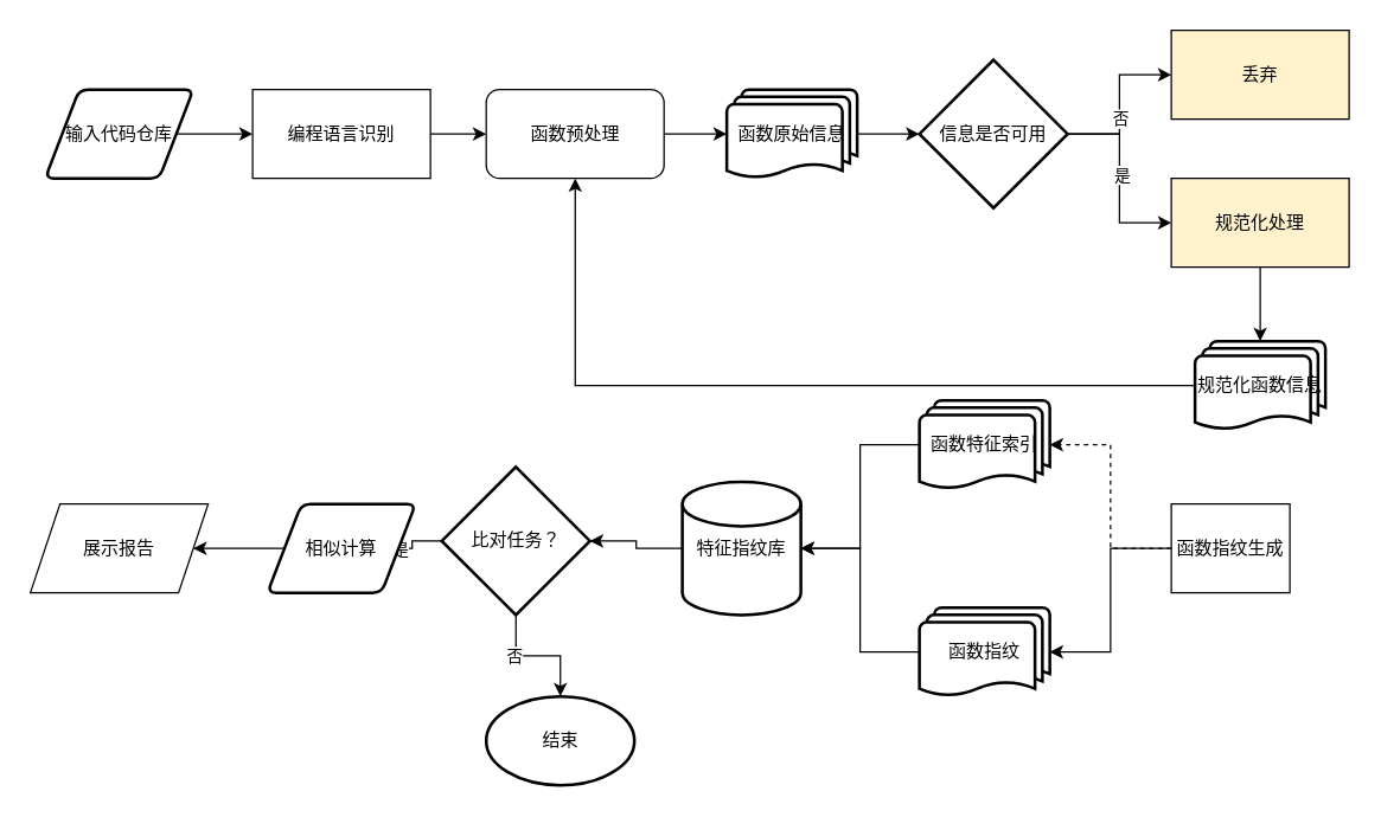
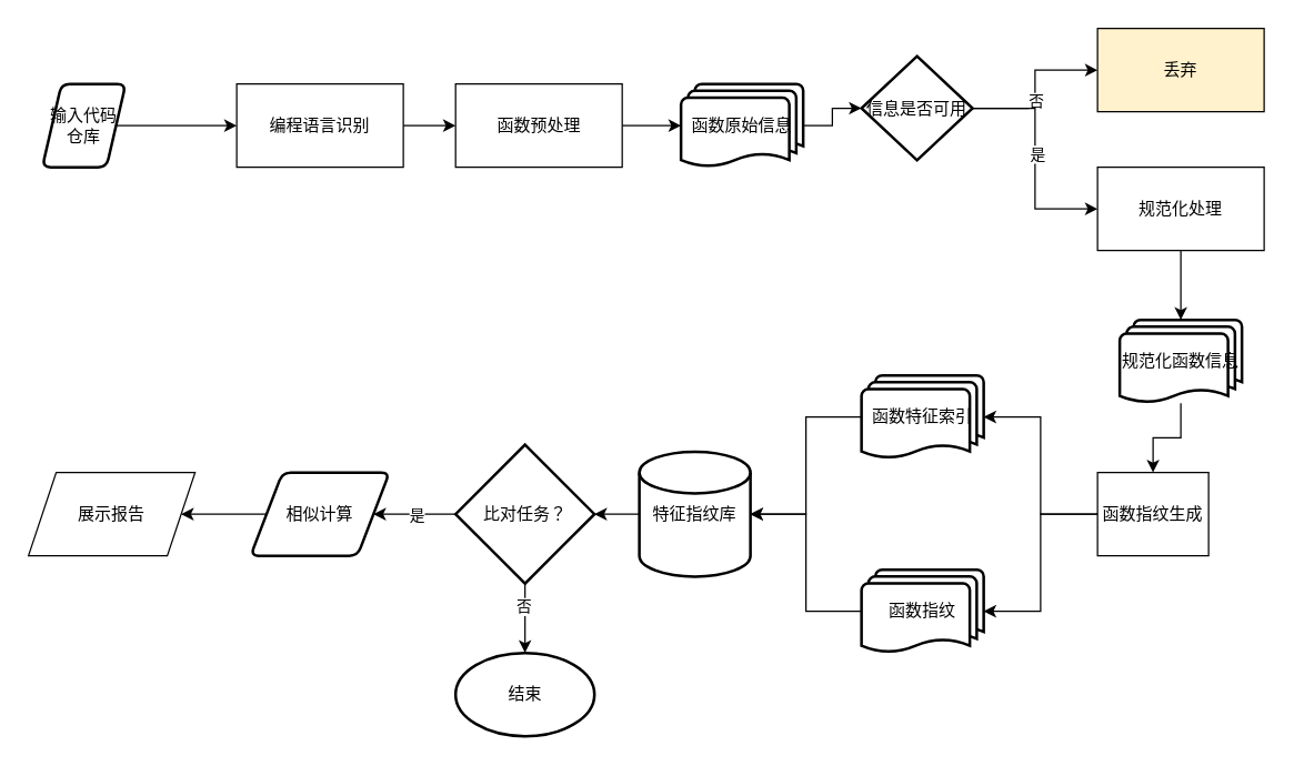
  <mxCell id="0" />
  <mxCell id="1" parent="0" />
  <mxCell id="2" style="edgeStyle=orthogonalEdgeStyle;rounded=0;orthogonalLoop=1;jettySize=auto;html=1;entryX=0;entryY=0.5;entryDx=0;entryDy=0;entryPerimeter=0;" parent="1" source="3" target="8" edge="1"><mxGeometry relative="1" as="geometry" /></mxCell>
  <mxCell id="3" value="函数原始信息" style="strokeWidth=2;html=1;shape=mxgraph.flowchart.multi-document;whiteSpace=wrap;" parent="1" vertex="1"><mxGeometry x="490" y="60" width="88" height="60" as="geometry" /></mxCell>
  <mxCell id="4" style="edgeStyle=orthogonalEdgeStyle;rounded=0;orthogonalLoop=1;jettySize=auto;html=1;entryX=0;entryY=0.5;entryDx=0;entryDy=0;" parent="1" source="8" target="27" edge="1"><mxGeometry relative="1" as="geometry" /></mxCell>
  <mxCell id="5" value="否" style="edgeLabel;html=1;align=center;verticalAlign=middle;resizable=0;points=[];" parent="4" vertex="1" connectable="0"><mxGeometry x="0.192" relative="1" as="geometry"><mxPoint y="20" as="offset" /></mxGeometry></mxCell>
  <mxCell id="6" style="edgeStyle=orthogonalEdgeStyle;rounded=0;orthogonalLoop=1;jettySize=auto;html=1;entryX=0;entryY=0.5;entryDx=0;entryDy=0;" parent="1" source="8" target="29" edge="1"><mxGeometry relative="1" as="geometry" /></mxCell>
  <mxCell id="7" value="是" style="edgeLabel;html=1;align=center;verticalAlign=middle;resizable=0;points=[];" parent="6" vertex="1" connectable="0"><mxGeometry x="-0.041" y="1" relative="1" as="geometry"><mxPoint as="offset" /></mxGeometry></mxCell>
- <mxCell id="8" value="信息是否可用" style="strokeWidth=2;html=1;shape=mxgraph.flowchart.decision;whiteSpace=wrap;" parent="1" vertex="1"><mxGeometry x="620" y="40" width="100" height="100" as="geometry" /></mxCell>
- <mxCell id="9" value="" style="edgeStyle=orthogonalEdgeStyle;rounded=0;orthogonalLoop=1;jettySize=auto;html=1;" parent="1" source="10" target="26" edge="1"><mxGeometry relative="1" as="geometry" /></mxCell>
+ <mxCell id="8" value="信息是否可用" style="strokeWidth=2;html=1;shape=mxgraph.flowchart.decision;whiteSpace=wrap;" parent="1" vertex="1"><mxGeometry x="620" y="40" width="80" height="75" as="geometry" /></mxCell>
+ <mxCell id="9" value="" style="edgeStyle=orthogonalEdgeStyle;rounded=0;orthogonalLoop=1;jettySize=auto;html=1;" parent="1" source="10" target="34" edge="1"><mxGeometry relative="1" as="geometry" /></mxCell>
  <mxCell id="10" value="规范化函数信息" style="strokeWidth=2;html=1;shape=mxgraph.flowchart.multi-document;whiteSpace=wrap;" parent="1" vertex="1"><mxGeometry x="806" y="230" width="88" height="60" as="geometry" /></mxCell>
  <mxCell id="11" style="edgeStyle=orthogonalEdgeStyle;rounded=0;orthogonalLoop=1;jettySize=auto;html=1;entryX=1;entryY=0.5;entryDx=0;entryDy=0;entryPerimeter=0;" parent="1" source="12" target="16" edge="1"><mxGeometry relative="1" as="geometry" /></mxCell>
  <mxCell id="12" value="函数指纹" style="strokeWidth=2;html=1;shape=mxgraph.flowchart.multi-document;whiteSpace=wrap;" parent="1" vertex="1"><mxGeometry x="620" y="410" width="88" height="60" as="geometry" /></mxCell>
  <mxCell id="13" style="edgeStyle=orthogonalEdgeStyle;rounded=0;orthogonalLoop=1;jettySize=auto;html=1;entryX=1;entryY=0.5;entryDx=0;entryDy=0;entryPerimeter=0;" parent="1" source="14" target="16" edge="1"><mxGeometry relative="1" as="geometry" /></mxCell>
  <mxCell id="14" value="函数特征索引" style="strokeWidth=2;html=1;shape=mxgraph.flowchart.multi-document;whiteSpace=wrap;" parent="1" vertex="1"><mxGeometry x="620" y="270" width="88" height="60" as="geometry" /></mxCell>
  <mxCell id="15" value="" style="edgeStyle=orthogonalEdgeStyle;rounded=0;orthogonalLoop=1;jettySize=auto;html=1;" parent="1" source="16" target="21" edge="1"><mxGeometry relative="1" as="geometry" /></mxCell>
  <mxCell id="16" value="特征指纹库" style="strokeWidth=2;html=1;shape=mxgraph.flowchart.database;whiteSpace=wrap;" parent="1" vertex="1"><mxGeometry x="460" y="325" width="80" height="90" as="geometry" /></mxCell>
  <mxCell id="17" value="" style="edgeStyle=orthogonalEdgeStyle;rounded=0;orthogonalLoop=1;jettySize=auto;html=1;" parent="1" source="21" target="23" edge="1"><mxGeometry relative="1" as="geometry" /></mxCell>
  <mxCell id="18" value="是" style="edgeLabel;html=1;align=center;verticalAlign=middle;resizable=0;points=[];" parent="17" vertex="1" connectable="0"><mxGeometry x="-0.317" y="-2" relative="1" as="geometry"><mxPoint x="-8" y="2" as="offset" /></mxGeometry></mxCell>
  <mxCell id="19" value="" style="edgeStyle=orthogonalEdgeStyle;rounded=0;orthogonalLoop=1;jettySize=auto;html=1;" parent="1" source="21" target="24" edge="1"><mxGeometry relative="1" as="geometry" /></mxCell>
  <mxCell id="20" value="否" style="edgeLabel;html=1;align=center;verticalAlign=middle;resizable=0;points=[];" parent="19" vertex="1" connectable="0"><mxGeometry x="-0.36" y="-1" relative="1" as="geometry"><mxPoint as="offset" /></mxGeometry></mxCell>
- <mxCell id="21" value="比对任务？" style="strokeWidth=2;html=1;shape=mxgraph.flowchart.decision;whiteSpace=wrap;" parent="1" vertex="1"><mxGeometry x="297.65" y="315" width="100" height="100" as="geometry" /></mxCell>
+ <mxCell id="21" value="比对任务？" style="strokeWidth=2;html=1;shape=mxgraph.flowchart.decision;whiteSpace=wrap;" parent="1" vertex="1"><mxGeometry x="327.65" y="320" width="100" height="100" as="geometry" /></mxCell>
  <mxCell id="22" style="edgeStyle=orthogonalEdgeStyle;rounded=0;orthogonalLoop=1;jettySize=auto;html=1;" parent="1" source="23" target="35" edge="1"><mxGeometry relative="1" as="geometry" /></mxCell>
  <mxCell id="23" value="相似计算" style="shape=parallelogram;html=1;strokeWidth=2;perimeter=parallelogramPerimeter;whiteSpace=wrap;rounded=1;arcSize=12;size=0.23;" parent="1" vertex="1"><mxGeometry x="180" y="340" width="100" height="60" as="geometry" /></mxCell>
  <mxCell id="24" value="结束" style="strokeWidth=2;html=1;shape=mxgraph.flowchart.start_1;whiteSpace=wrap;" parent="1" vertex="1"><mxGeometry x="327.65" y="470" width="100" height="60" as="geometry" /></mxCell>
  <mxCell id="25" style="edgeStyle=orthogonalEdgeStyle;rounded=0;orthogonalLoop=1;jettySize=auto;html=1;entryX=0;entryY=0.5;entryDx=0;entryDy=0;entryPerimeter=0;" parent="1" source="26" target="3" edge="1"><mxGeometry relative="1" as="geometry" /></mxCell>
- <mxCell id="26" value="函数预处理" style="whiteSpace=wrap;html=1;rounded=1;" parent="1" vertex="1"><mxGeometry x="327.65" y="60" width="120" height="60" as="geometry" /></mxCell>
+ <mxCell id="26" value="函数预处理" style="rounded=0;whiteSpace=wrap;html=1;" parent="1" vertex="1"><mxGeometry x="327.65" y="60" width="120" height="60" as="geometry" /></mxCell>
  <mxCell id="27" value="丢弃" style="rounded=0;whiteSpace=wrap;html=1;fillColor=#fff2cc;" parent="1" vertex="1"><mxGeometry x="790" y="20" width="120" height="60" as="geometry" /></mxCell>
  <mxCell id="28" value="" style="edgeStyle=orthogonalEdgeStyle;rounded=0;orthogonalLoop=1;jettySize=auto;html=1;" parent="1" source="29" target="10" edge="1"><mxGeometry relative="1" as="geometry" /></mxCell>
- <mxCell id="29" value="规范化处理" style="rounded=0;whiteSpace=wrap;html=1;fillColor=#fff2cc;" parent="1" vertex="1"><mxGeometry x="790" y="120" width="120" height="60" as="geometry" /></mxCell>
+ <mxCell id="29" value="规范化处理" style="rounded=0;whiteSpace=wrap;html=1;" parent="1" vertex="1"><mxGeometry x="790" y="120" width="120" height="60" as="geometry" /></mxCell>
  <mxCell id="30" value="" style="edgeStyle=orthogonalEdgeStyle;rounded=0;orthogonalLoop=1;jettySize=auto;html=1;" parent="1" source="31" target="37" edge="1"><mxGeometry relative="1" as="geometry" /></mxCell>
- <mxCell id="31" value="输入代码仓库" style="shape=parallelogram;html=1;strokeWidth=2;perimeter=parallelogramPerimeter;whiteSpace=wrap;rounded=1;arcSize=12;size=0.23;" parent="1" vertex="1"><mxGeometry x="30" y="60" width="100" height="60" as="geometry" /></mxCell>
- <mxCell id="32" style="edgeStyle=orthogonalEdgeStyle;rounded=0;orthogonalLoop=1;jettySize=auto;html=1;entryX=1;entryY=0.5;entryDx=0;entryDy=0;entryPerimeter=0;dashed=1;" parent="1" source="34" target="14" edge="1"><mxGeometry relative="1" as="geometry" /></mxCell>
+ <mxCell id="31" value="输入代码仓库" style="shape=parallelogram;html=1;strokeWidth=2;perimeter=parallelogramPerimeter;whiteSpace=wrap;rounded=1;arcSize=12;size=0.23;" parent="1" vertex="1"><mxGeometry x="30" y="60" width="60" height="60" as="geometry" /></mxCell>
+ <mxCell id="32" style="edgeStyle=orthogonalEdgeStyle;rounded=0;orthogonalLoop=1;jettySize=auto;html=1;entryX=1;entryY=0.5;entryDx=0;entryDy=0;entryPerimeter=0;" parent="1" source="34" target="14" edge="1"><mxGeometry relative="1" as="geometry" /></mxCell>
  <mxCell id="33" style="edgeStyle=orthogonalEdgeStyle;rounded=0;orthogonalLoop=1;jettySize=auto;html=1;entryX=1;entryY=0.5;entryDx=0;entryDy=0;entryPerimeter=0;" parent="1" source="34" target="12" edge="1"><mxGeometry relative="1" as="geometry" /></mxCell>
  <mxCell id="34" value="函数指纹生成&lt;br&gt;" style="rounded=0;whiteSpace=wrap;html=1;" parent="1" vertex="1"><mxGeometry x="790" y="340" width="80" height="60" as="geometry" /></mxCell>
  <mxCell id="35" value="展示报告" style="shape=parallelogram;perimeter=parallelogramPerimeter;whiteSpace=wrap;html=1;fixedSize=1;" parent="1" vertex="1"><mxGeometry x="20" y="340" width="120" height="60" as="geometry" /></mxCell>
  <mxCell id="36" value="" style="edgeStyle=orthogonalEdgeStyle;rounded=0;orthogonalLoop=1;jettySize=auto;html=1;" parent="1" source="37" target="26" edge="1"><mxGeometry relative="1" as="geometry" /></mxCell>
  <mxCell id="37" value="编程语言识别" style="rounded=0;whiteSpace=wrap;html=1;" parent="1" vertex="1"><mxGeometry x="170" y="60" width="120" height="60" as="geometry" /></mxCell>
